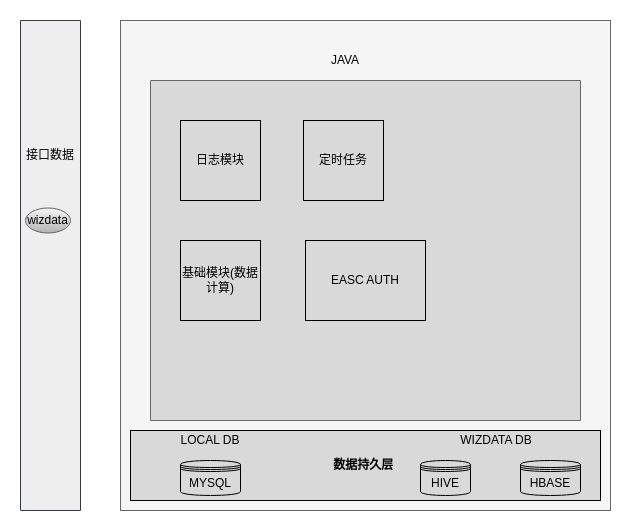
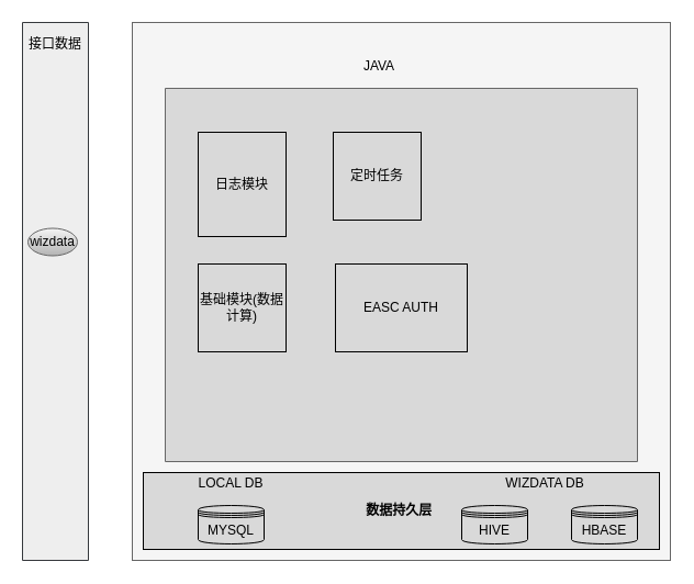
  <mxCell id="0" />
  <mxCell id="1" parent="0" />
  <mxCell id="2" value="" style="whiteSpace=wrap;html=1;aspect=fixed;fillColor=#f5f5f5;strokeColor=#666666;fontColor=#333333;" vertex="1" parent="1"><mxGeometry x="120" y="20" width="490" height="490" as="geometry" /></mxCell>
  <mxCell id="3" value="&lt;div style=&quot;text-align: center&quot;&gt;&lt;b&gt;数据持久层&amp;nbsp;&lt;/b&gt;&lt;/div&gt;" style="rounded=0;whiteSpace=wrap;html=1;fillColor=#D9D9D9;" vertex="1" parent="1"><mxGeometry x="130" y="430" width="470" height="70" as="geometry" /></mxCell>
  <mxCell id="4" value="MYSQL" style="shape=datastore;whiteSpace=wrap;html=1;fillColor=#D9D9D9;" vertex="1" parent="1"><mxGeometry x="180" y="460" width="60" height="35" as="geometry" /></mxCell>
  <mxCell id="5" value="" style="verticalLabelPosition=bottom;verticalAlign=top;html=1;shape=mxgraph.basic.rect;fillColor=#eeeeee;fillColor2=none;strokeColor=#36393d;strokeWidth=1;size=20;indent=5;direction=south;" vertex="1" parent="1"><mxGeometry x="20" y="20" width="60" height="490" as="geometry" /></mxCell>
  <mxCell id="6" value="HBASE" style="shape=datastore;whiteSpace=wrap;html=1;fillColor=#D9D9D9;" vertex="1" parent="1"><mxGeometry x="520" y="460" width="60" height="35" as="geometry" /></mxCell>
- <mxCell id="7" value="HIVE" style="shape=datastore;whiteSpace=wrap;html=1;fillColor=#D9D9D9;" vertex="1" parent="1"><mxGeometry x="420" y="460" width="50" height="35" as="geometry" /></mxCell>
+ <mxCell id="7" value="HIVE" style="shape=datastore;whiteSpace=wrap;html=1;fillColor=#D9D9D9;" vertex="1" parent="1"><mxGeometry x="420" y="460" width="60" height="35" as="geometry" /></mxCell>
  <mxCell id="8" value="LOCAL DB" style="text;html=1;strokeColor=none;fillColor=none;align=center;verticalAlign=middle;whiteSpace=wrap;rounded=0;" vertex="1" parent="1"><mxGeometry x="175" y="430" width="70" height="20" as="geometry" /></mxCell>
  <mxCell id="9" value="WIZDATA DB" style="text;html=1;strokeColor=none;fillColor=none;align=center;verticalAlign=middle;whiteSpace=wrap;rounded=0;" vertex="1" parent="1"><mxGeometry x="450" y="430" width="92" height="20" as="geometry" /></mxCell>
- <mxCell id="10" value="接口数据" style="text;html=1;strokeColor=none;fillColor=none;align=center;verticalAlign=middle;whiteSpace=wrap;rounded=0;" vertex="1" parent="1"><mxGeometry x="25" y="145" width="50" height="20" as="geometry" /></mxCell>
+ <mxCell id="10" value="接口数据" style="text;html=1;strokeColor=none;fillColor=none;align=center;verticalAlign=middle;whiteSpace=wrap;rounded=0;" vertex="1" parent="1"><mxGeometry x="25" y="30" width="50" height="20" as="geometry" /></mxCell>
  <mxCell id="11" value="wizdata" style="ellipse;whiteSpace=wrap;html=1;gradientColor=#b3b3b3;fillColor=#f5f5f5;strokeColor=#666666;" vertex="1" parent="1"><mxGeometry x="25" y="207.5" width="45" height="25" as="geometry" /></mxCell>
  <mxCell id="12" value="" style="verticalLabelPosition=bottom;verticalAlign=top;html=1;shape=mxgraph.basic.rect;fillColor=#D9D9D9;fillColor2=none;strokeColor=#666666;strokeWidth=1;size=20;indent=5;gradientColor=none;" vertex="1" parent="1"><mxGeometry x="150" y="80" width="430" height="340" as="geometry" /></mxCell>
  <mxCell id="13" value="JAVA" style="text;html=1;strokeColor=none;fillColor=none;align=center;verticalAlign=middle;whiteSpace=wrap;rounded=0;" vertex="1" parent="1"><mxGeometry x="325" y="50" width="40" height="20" as="geometry" /></mxCell>
- <mxCell id="14" value="日志模块" style="whiteSpace=wrap;html=1;aspect=fixed;fillColor=#D9D9D9;gradientColor=none;" vertex="1" parent="1"><mxGeometry x="180" y="120" width="80" height="80" as="geometry" /></mxCell>
+ <mxCell id="14" value="日志模块" style="whiteSpace=wrap;html=1;aspect=fixed;fillColor=#D9D9D9;gradientColor=none;" vertex="1" parent="1"><mxGeometry x="180" y="120" width="80" height="95" as="geometry" /></mxCell>
  <mxCell id="15" value="基础模块(数据计算)" style="whiteSpace=wrap;html=1;aspect=fixed;fillColor=#D9D9D9;gradientColor=none;" vertex="1" parent="1"><mxGeometry x="180" y="240" width="80" height="80" as="geometry" /></mxCell>
  <mxCell id="16" value="定时任务" style="whiteSpace=wrap;html=1;aspect=fixed;fillColor=#D9D9D9;gradientColor=none;" vertex="1" parent="1"><mxGeometry x="303" y="120" width="80" height="80" as="geometry" /></mxCell>
  <mxCell id="17" value="EASC AUTH" style="whiteSpace=wrap;html=1;aspect=fixed;fillColor=#D9D9D9;gradientColor=none;" vertex="1" parent="1"><mxGeometry x="305" y="240" width="120" height="80" as="geometry" /></mxCell>
